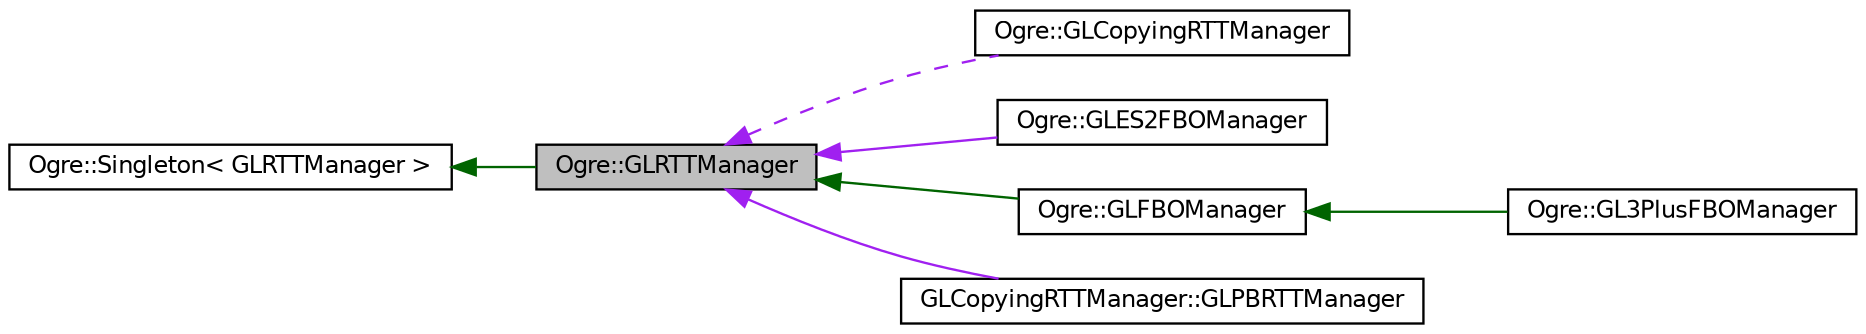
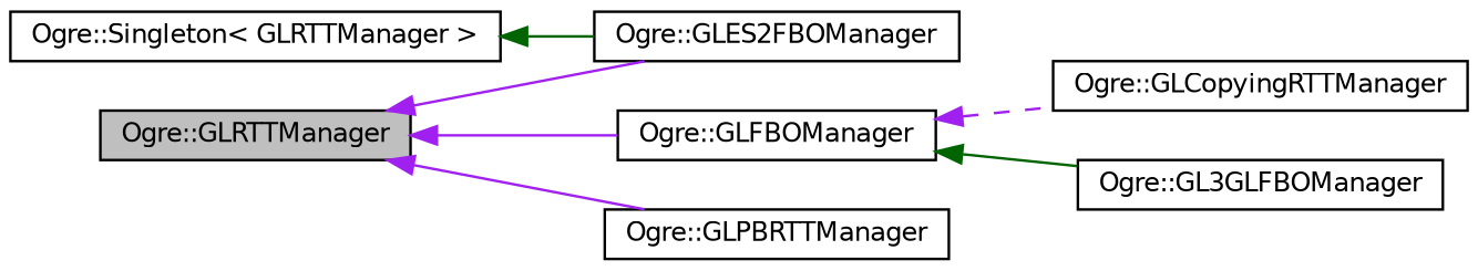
  digraph {
    rankdir=LR
    node [color=black fontname=Helvetica fontsize=10 shape=record]
    edge [color=purple dir=back fontname=Helvetica fontsize=10 labelfontname=Helvetica labelfontsize=10 style=solid]
    n1 [fillcolor=grey75 fontcolor=black height=0.2 label="Ogre::GLRTTManager" style=filled width=0.4]
    n2 [height=0.2 label="Ogre::GLCopyingRTTManager" width=0.4]
    n3 [height=0.2 label="Ogre::GLES2FBOManager" width=0.4]
    n4 [height=0.2 label="Ogre::GLFBOManager" width=0.4]
-   n5 [height=0.2 label="GLCopyingRTTManager::GLPBRTTManager" width=0.4]
-   n6 [height=0.2 label="Ogre::GL3PlusFBOManager" width=0.4]
+   n5 [height=0.2 label="Ogre::GLPBRTTManager" width=0.4]
+   n6 [height=0.2 label="Ogre::GL3GLFBOManager" width=0.4]
    n7 [height=0.2 label="Ogre::Singleton\< GLRTTManager \>" width=0.4]
-   n1 -> n2 [style=dashed]
+   n4 -> n2 [style=dashed]
    n1 -> n3
-   n1 -> n4 [color=darkgreen]
+   n1 -> n4
    n1 -> n5
    n4 -> n6 [color=darkgreen]
-   n7 -> n1 [color=darkgreen]
+   n7 -> n3 [color=darkgreen]
  }
